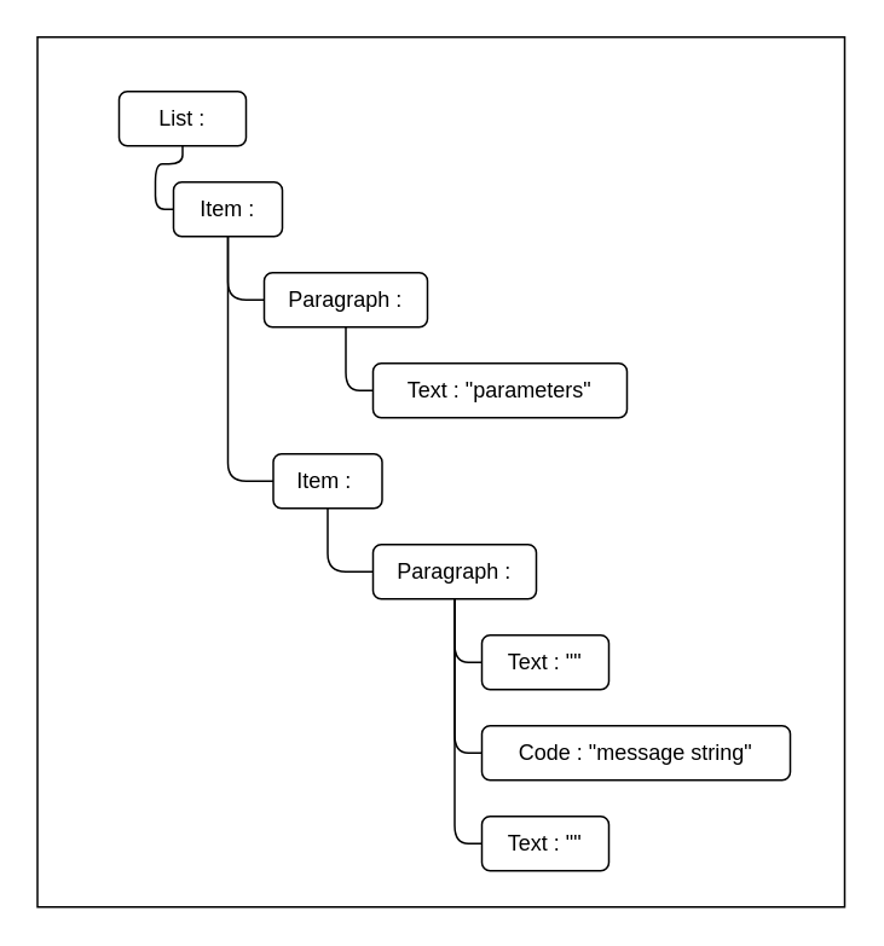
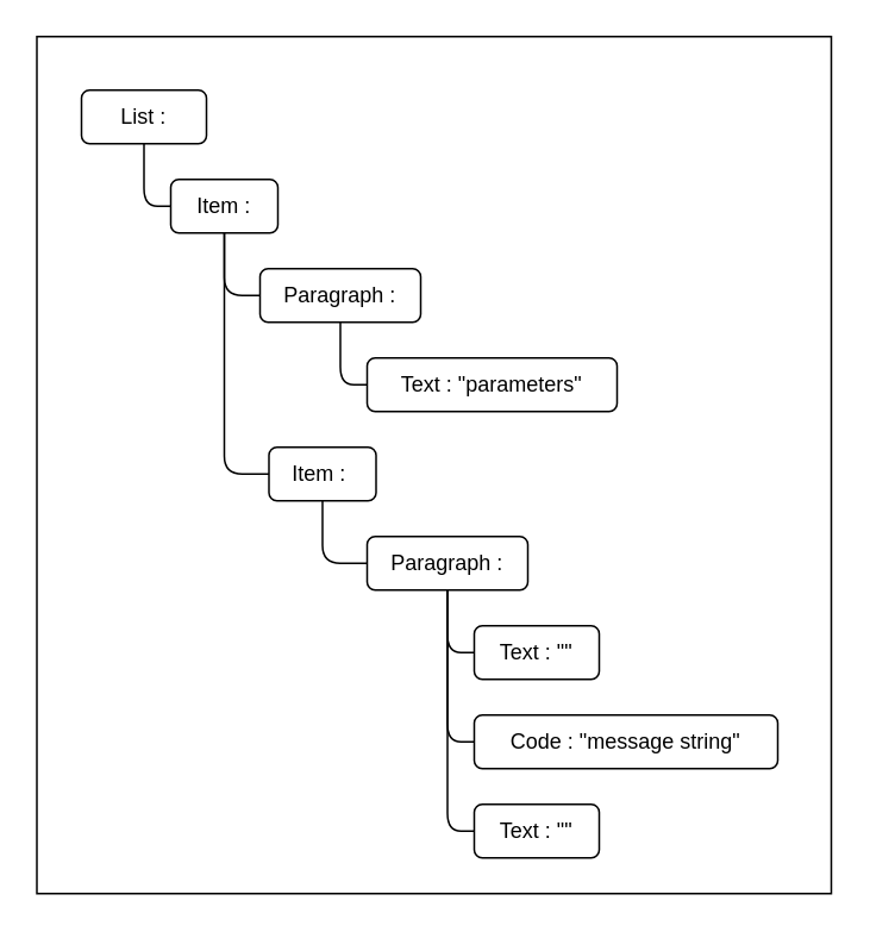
  <mxCell id="0" />
  <mxCell id="1" parent="0" />
  <mxCell id="2" value="" style="rounded=0;whiteSpace=wrap;html=1;" vertex="1" parent="1"><mxGeometry x="20" y="20" width="445" height="480" as="geometry" /></mxCell>
  <mxCell id="3" style="edgeStyle=orthogonalEdgeStyle;html=1;entryX=0;entryY=0.5;entryDx=0;entryDy=0;endArrow=none;endFill=0;" parent="1" source="5" target="16" edge="1"><mxGeometry relative="1" as="geometry" /></mxCell>
  <mxCell id="4" style="edgeStyle=orthogonalEdgeStyle;html=1;entryX=0;entryY=0.5;entryDx=0;entryDy=0;endArrow=none;endFill=0;" parent="1" source="5" target="13" edge="1"><mxGeometry relative="1" as="geometry" /></mxCell>
  <mxCell id="5" value="Item :" style="rounded=1;whiteSpace=wrap;html=1;" parent="1" vertex="1"><mxGeometry x="95" y="100" width="60" height="30" as="geometry" /></mxCell>
  <mxCell id="6" style="edgeStyle=orthogonalEdgeStyle;html=1;entryX=0;entryY=0.5;entryDx=0;entryDy=0;endArrow=none;endFill=0;" parent="1" source="7" target="5" edge="1"><mxGeometry relative="1" as="geometry" /></mxCell>
- <mxCell id="7" value="List :" style="rounded=1;whiteSpace=wrap;html=1;" parent="1" vertex="1"><mxGeometry x="65" y="50" width="70" height="30" as="geometry" /></mxCell>
+ <mxCell id="7" value="List :" style="rounded=1;whiteSpace=wrap;html=1;" parent="1" vertex="1"><mxGeometry x="45" y="50" width="70" height="30" as="geometry" /></mxCell>
  <mxCell id="8" style="edgeStyle=orthogonalEdgeStyle;html=1;entryX=0;entryY=0.5;entryDx=0;entryDy=0;endArrow=none;endFill=0;" parent="1" source="11" target="14" edge="1"><mxGeometry relative="1" as="geometry" /></mxCell>
  <mxCell id="9" style="edgeStyle=orthogonalEdgeStyle;html=1;entryX=0;entryY=0.5;entryDx=0;entryDy=0;endArrow=none;endFill=0;" edge="1" parent="1" source="11" target="18"><mxGeometry relative="1" as="geometry" /></mxCell>
  <mxCell id="10" style="edgeStyle=orthogonalEdgeStyle;html=1;entryX=0;entryY=0.5;entryDx=0;entryDy=0;endArrow=none;endFill=0;" edge="1" parent="1" source="11" target="19"><mxGeometry relative="1" as="geometry" /></mxCell>
  <mxCell id="11" value="Paragraph :" style="rounded=1;whiteSpace=wrap;html=1;" parent="1" vertex="1"><mxGeometry x="205" y="300" width="90" height="30" as="geometry" /></mxCell>
  <mxCell id="12" style="edgeStyle=orthogonalEdgeStyle;html=1;entryX=0;entryY=0.5;entryDx=0;entryDy=0;endArrow=none;endFill=0;" parent="1" source="13" target="11" edge="1"><mxGeometry relative="1" as="geometry" /></mxCell>
  <mxCell id="13" value="Item :&amp;nbsp;" style="rounded=1;whiteSpace=wrap;html=1;" parent="1" vertex="1"><mxGeometry x="150" y="250" width="60" height="30" as="geometry" /></mxCell>
  <mxCell id="14" value="Code : &quot;message string&quot;" style="rounded=1;whiteSpace=wrap;html=1;" parent="1" vertex="1"><mxGeometry x="265" y="400" width="170" height="30" as="geometry" /></mxCell>
  <mxCell id="15" style="edgeStyle=orthogonalEdgeStyle;html=1;entryX=0;entryY=0.5;entryDx=0;entryDy=0;endArrow=none;endFill=0;" parent="1" source="16" target="17" edge="1"><mxGeometry relative="1" as="geometry" /></mxCell>
  <mxCell id="16" value="Paragraph :" style="rounded=1;whiteSpace=wrap;html=1;" parent="1" vertex="1"><mxGeometry x="145" y="150" width="90" height="30" as="geometry" /></mxCell>
  <mxCell id="17" value="Text : &quot;parameters&quot;" style="rounded=1;whiteSpace=wrap;html=1;" parent="1" vertex="1"><mxGeometry x="205" y="200" width="140" height="30" as="geometry" /></mxCell>
  <mxCell id="18" value="Text : &quot;&quot;" style="rounded=1;whiteSpace=wrap;html=1;" vertex="1" parent="1"><mxGeometry x="265" y="350" width="70" height="30" as="geometry" /></mxCell>
  <mxCell id="19" value="Text : &quot;&quot;" style="rounded=1;whiteSpace=wrap;html=1;" vertex="1" parent="1"><mxGeometry x="265" y="450" width="70" height="30" as="geometry" /></mxCell>
